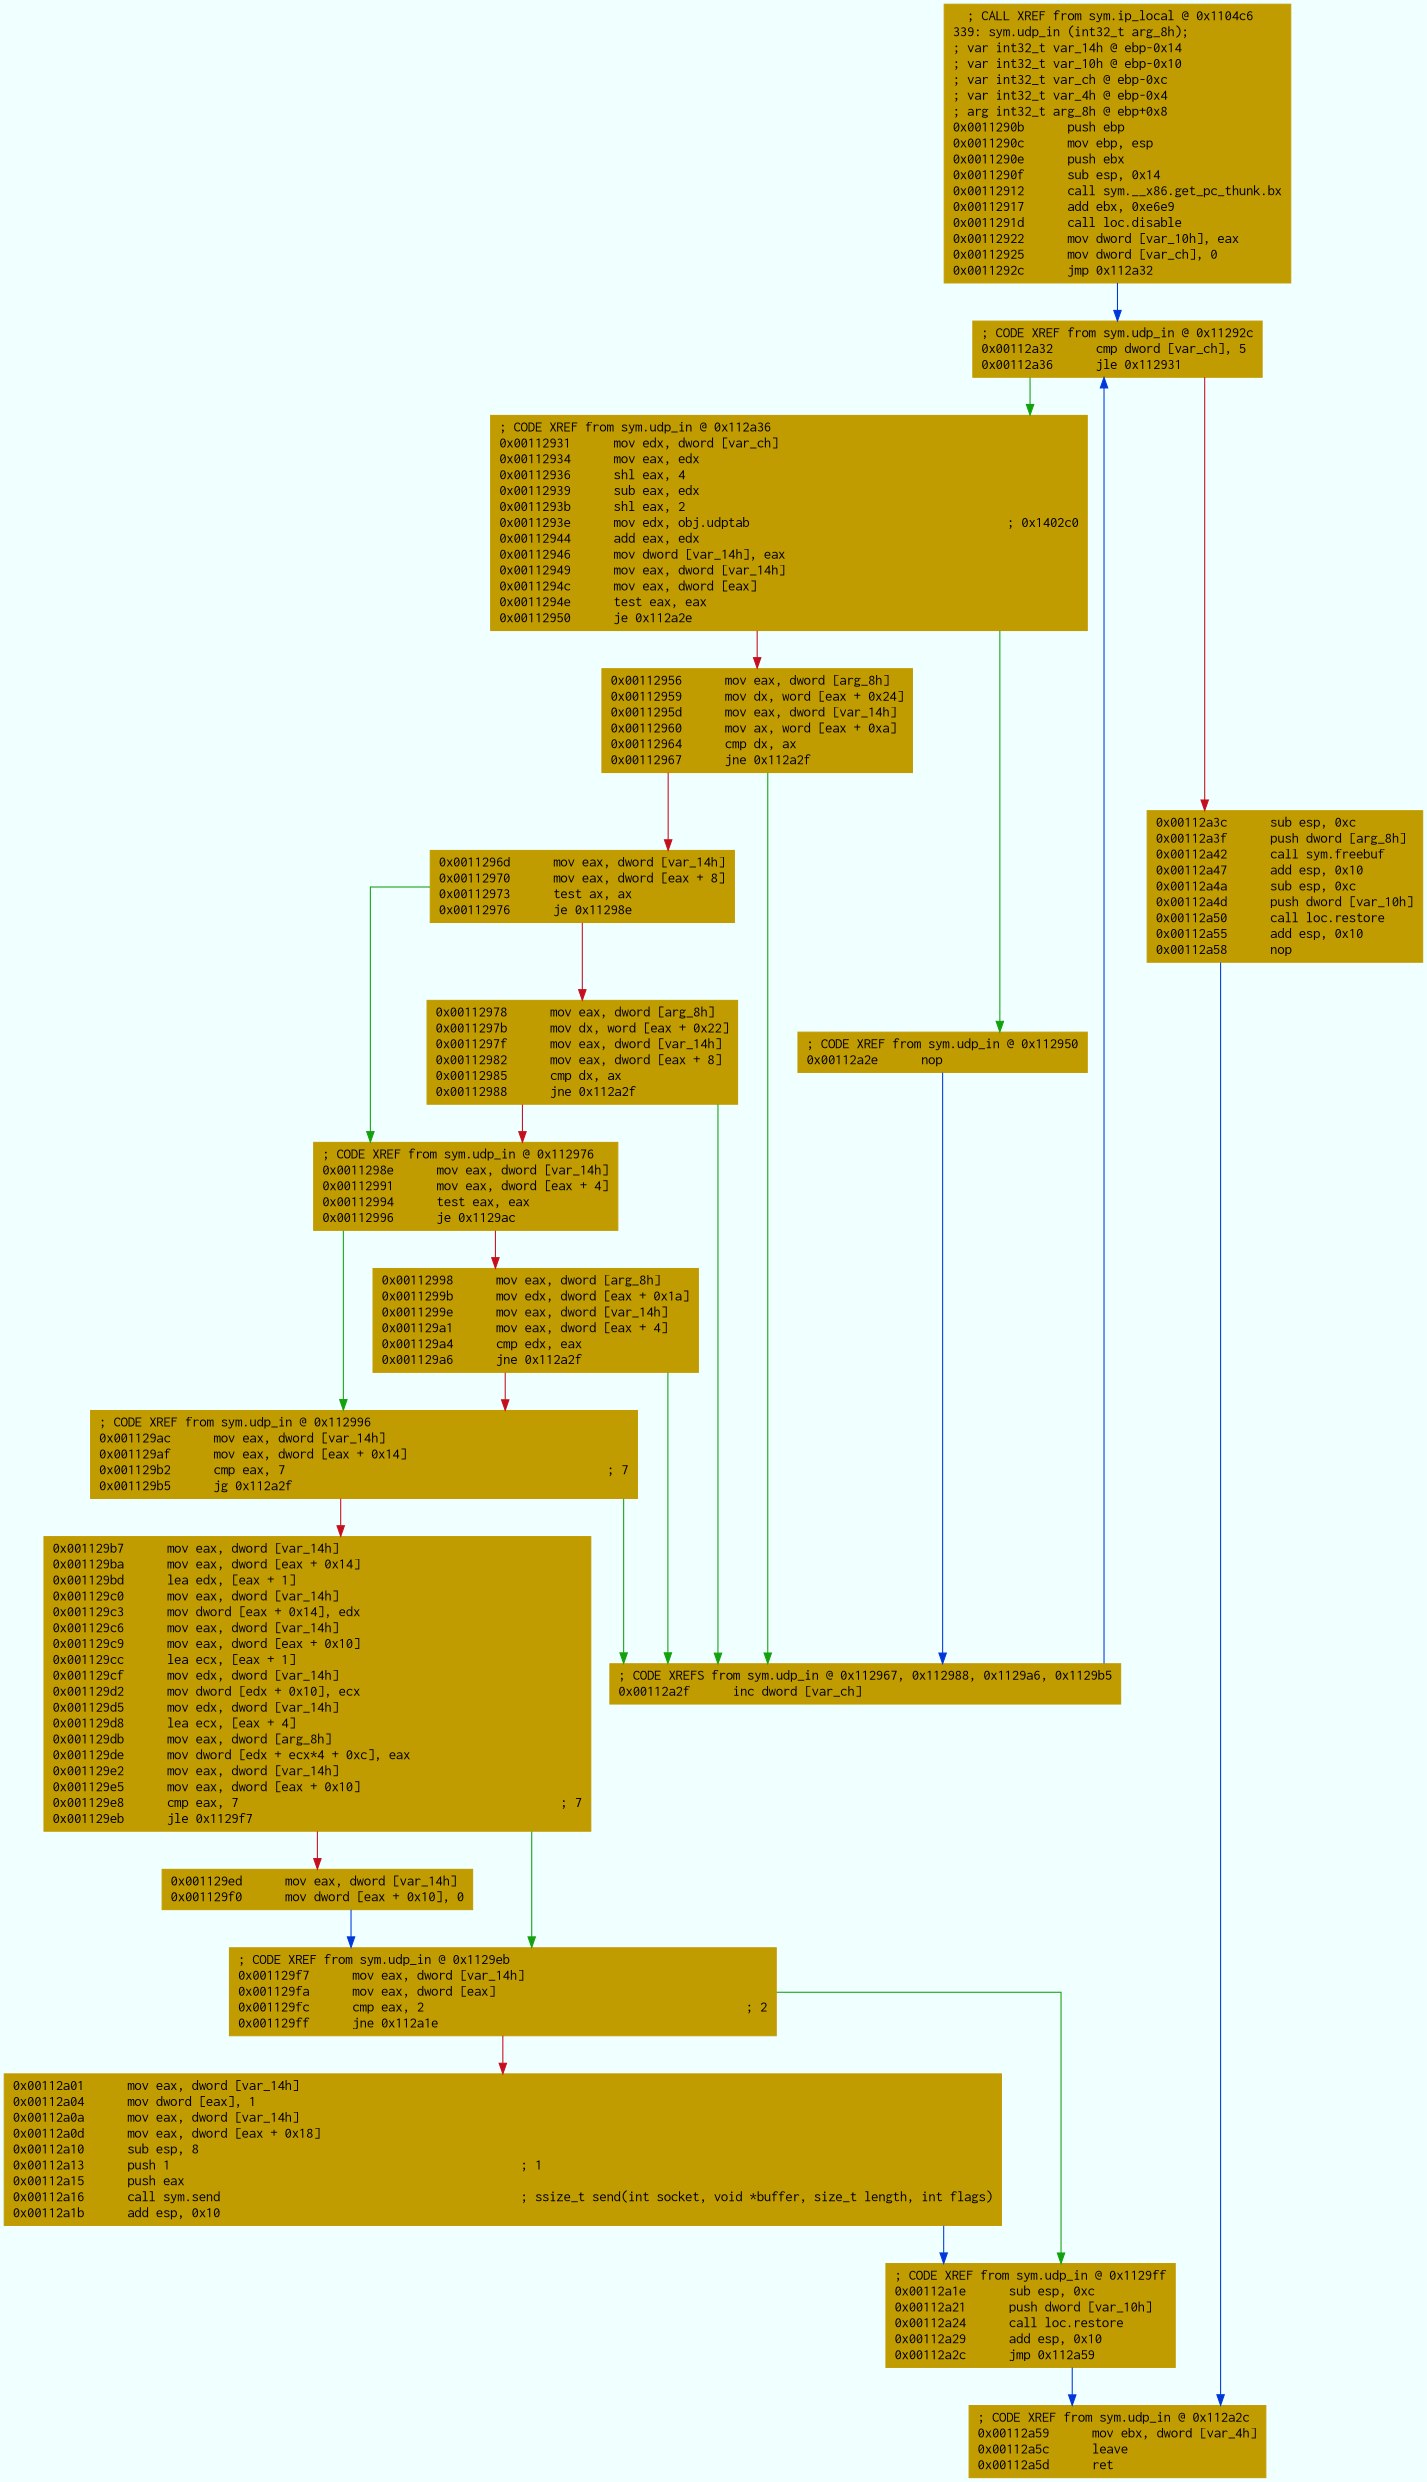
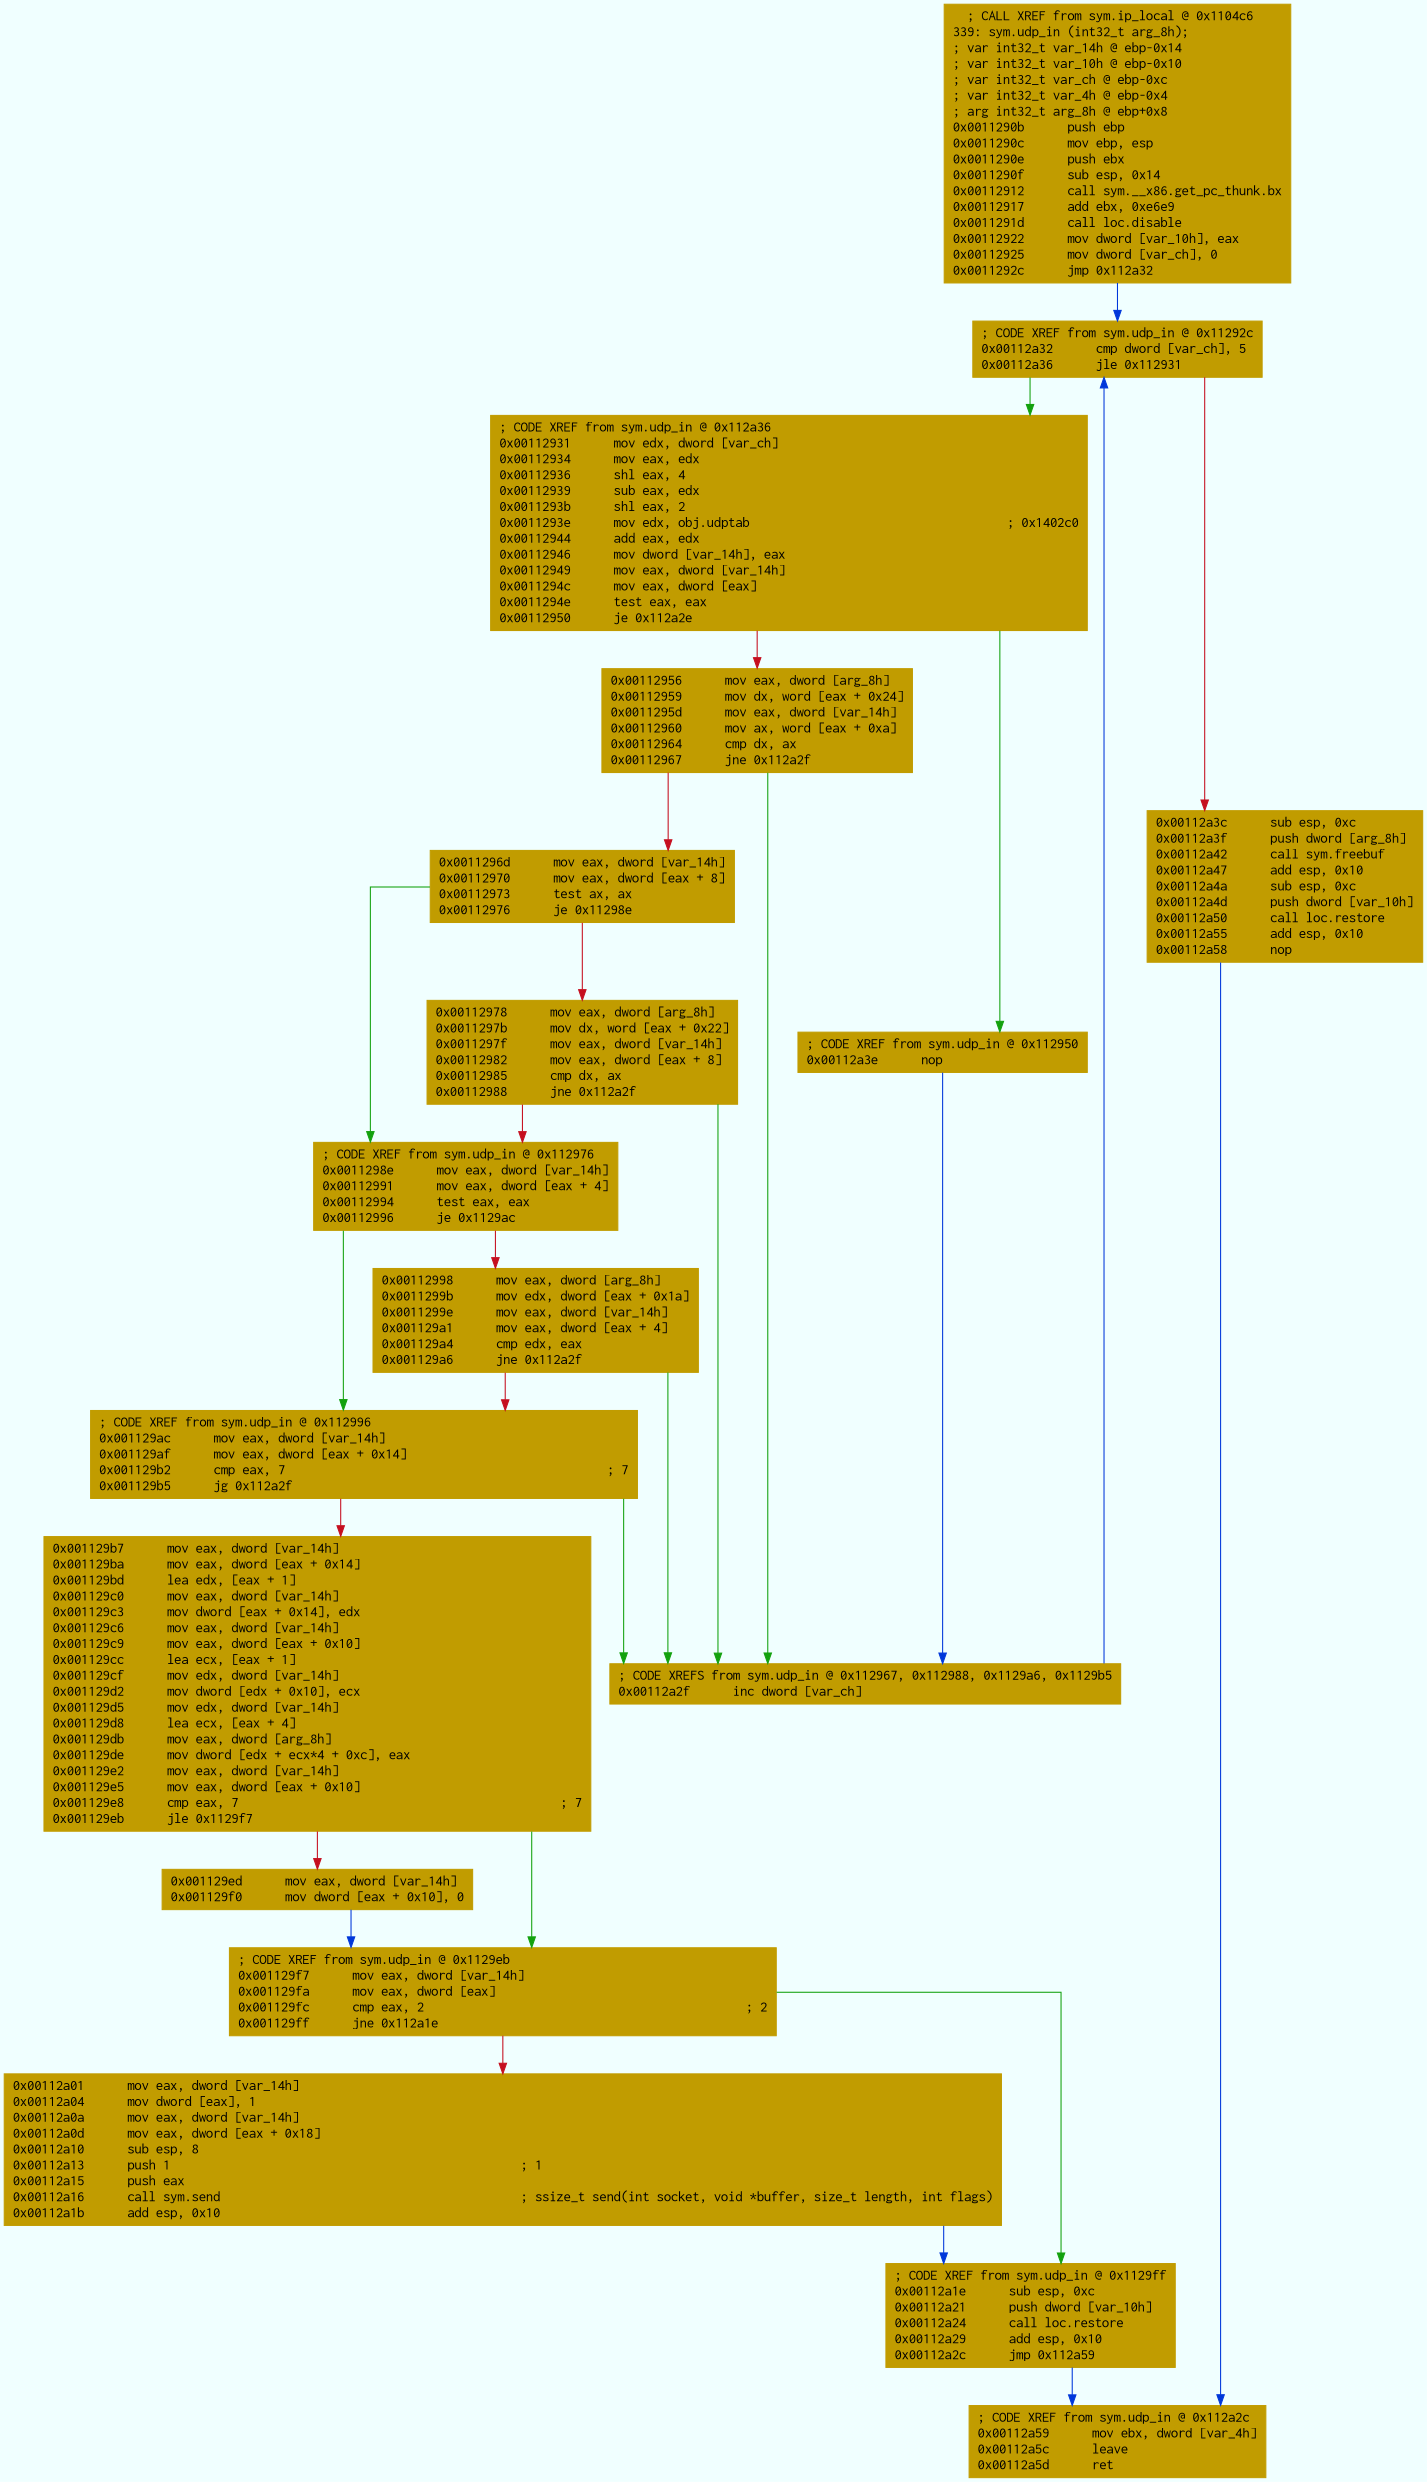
  digraph {
    bgcolor=azure
    fontname=Courier
    fontsize=8
    splines=ortho
    node [color="#c19c00" fillcolor="#c19c00" fontname=Courier shape=box style=filled]
    edge [arrowhead=normal color="#13a10e"]
    n1 [label="  ; CALL XREF from sym.ip_local @ 0x1104c6\l339: sym.udp_in (int32_t arg_8h);\l; var int32_t var_14h @ ebp-0x14\l; var int32_t var_10h @ ebp-0x10\l; var int32_t var_ch @ ebp-0xc\l; var int32_t var_4h @ ebp-0x4\l; arg int32_t arg_8h @ ebp+0x8\l0x0011290b      push ebp\l0x0011290c      mov ebp, esp\l0x0011290e      push ebx\l0x0011290f      sub esp, 0x14\l0x00112912      call sym.__x86.get_pc_thunk.bx\l0x00112917      add ebx, 0xe6e9\l0x0011291d      call loc.disable\l0x00112922      mov dword [var_10h], eax\l0x00112925      mov dword [var_ch], 0\l0x0011292c      jmp 0x112a32\l"]
    n2 [label="; CODE XREF from sym.udp_in @ 0x11292c\l0x00112a32      cmp dword [var_ch], 5\l0x00112a36      jle 0x112931\l"]
    n3 [label="; CODE XREF from sym.udp_in @ 0x112a36\l0x00112931      mov edx, dword [var_ch]\l0x00112934      mov eax, edx\l0x00112936      shl eax, 4\l0x00112939      sub eax, edx\l0x0011293b      shl eax, 2\l0x0011293e      mov edx, obj.udptab                                    ; 0x1402c0\l0x00112944      add eax, edx\l0x00112946      mov dword [var_14h], eax\l0x00112949      mov eax, dword [var_14h]\l0x0011294c      mov eax, dword [eax]\l0x0011294e      test eax, eax\l0x00112950      je 0x112a2e\l"]
    n4 [label="0x00112956      mov eax, dword [arg_8h]\l0x00112959      mov dx, word [eax + 0x24]\l0x0011295d      mov eax, dword [var_14h]\l0x00112960      mov ax, word [eax + 0xa]\l0x00112964      cmp dx, ax\l0x00112967      jne 0x112a2f\l"]
-   n5 [label="; CODE XREF from sym.udp_in @ 0x112950\l0x00112a2e      nop\l"]
+   n5 [label="; CODE XREF from sym.udp_in @ 0x112950\l0x00112a3e      nop\l"]
    n6 [label="0x0011296d      mov eax, dword [var_14h]\l0x00112970      mov eax, dword [eax + 8]\l0x00112973      test ax, ax\l0x00112976      je 0x11298e\l"]
    n7 [label="; CODE XREFS from sym.udp_in @ 0x112967, 0x112988, 0x1129a6, 0x1129b5\l0x00112a2f      inc dword [var_ch]\l"]
    n8 [label="0x00112978      mov eax, dword [arg_8h]\l0x0011297b      mov dx, word [eax + 0x22]\l0x0011297f      mov eax, dword [var_14h]\l0x00112982      mov eax, dword [eax + 8]\l0x00112985      cmp dx, ax\l0x00112988      jne 0x112a2f\l"]
    n9 [label="; CODE XREF from sym.udp_in @ 0x112976\l0x0011298e      mov eax, dword [var_14h]\l0x00112991      mov eax, dword [eax + 4]\l0x00112994      test eax, eax\l0x00112996      je 0x1129ac\l"]
    n10 [label="0x00112998      mov eax, dword [arg_8h]\l0x0011299b      mov edx, dword [eax + 0x1a]\l0x0011299e      mov eax, dword [var_14h]\l0x001129a1      mov eax, dword [eax + 4]\l0x001129a4      cmp edx, eax\l0x001129a6      jne 0x112a2f\l"]
    n11 [label="; CODE XREF from sym.udp_in @ 0x112996\l0x001129ac      mov eax, dword [var_14h]\l0x001129af      mov eax, dword [eax + 0x14]\l0x001129b2      cmp eax, 7                                             ; 7\l0x001129b5      jg 0x112a2f\l"]
    n12 [label="0x001129b7      mov eax, dword [var_14h]\l0x001129ba      mov eax, dword [eax + 0x14]\l0x001129bd      lea edx, [eax + 1]\l0x001129c0      mov eax, dword [var_14h]\l0x001129c3      mov dword [eax + 0x14], edx\l0x001129c6      mov eax, dword [var_14h]\l0x001129c9      mov eax, dword [eax + 0x10]\l0x001129cc      lea ecx, [eax + 1]\l0x001129cf      mov edx, dword [var_14h]\l0x001129d2      mov dword [edx + 0x10], ecx\l0x001129d5      mov edx, dword [var_14h]\l0x001129d8      lea ecx, [eax + 4]\l0x001129db      mov eax, dword [arg_8h]\l0x001129de      mov dword [edx + ecx*4 + 0xc], eax\l0x001129e2      mov eax, dword [var_14h]\l0x001129e5      mov eax, dword [eax + 0x10]\l0x001129e8      cmp eax, 7                                             ; 7\l0x001129eb      jle 0x1129f7\l"]
    n13 [label="0x001129ed      mov eax, dword [var_14h]\l0x001129f0      mov dword [eax + 0x10], 0\l"]
    n14 [label="; CODE XREF from sym.udp_in @ 0x1129eb\l0x001129f7      mov eax, dword [var_14h]\l0x001129fa      mov eax, dword [eax]\l0x001129fc      cmp eax, 2                                             ; 2\l0x001129ff      jne 0x112a1e\l"]
    n15 [label="0x00112a01      mov eax, dword [var_14h]\l0x00112a04      mov dword [eax], 1\l0x00112a0a      mov eax, dword [var_14h]\l0x00112a0d      mov eax, dword [eax + 0x18]\l0x00112a10      sub esp, 8\l0x00112a13      push 1                                                 ; 1\l0x00112a15      push eax\l0x00112a16      call sym.send                                          ; ssize_t send(int socket, void *buffer, size_t length, int flags)\l0x00112a1b      add esp, 0x10\l"]
    n16 [label="; CODE XREF from sym.udp_in @ 0x1129ff\l0x00112a1e      sub esp, 0xc\l0x00112a21      push dword [var_10h]\l0x00112a24      call loc.restore\l0x00112a29      add esp, 0x10\l0x00112a2c      jmp 0x112a59\l"]
    n17 [label="; CODE XREF from sym.udp_in @ 0x112a2c\l0x00112a59      mov ebx, dword [var_4h]\l0x00112a5c      leave\l0x00112a5d      ret\l"]
    n18 [label="0x00112a3c      sub esp, 0xc\l0x00112a3f      push dword [arg_8h]\l0x00112a42      call sym.freebuf\l0x00112a47      add esp, 0x10\l0x00112a4a      sub esp, 0xc\l0x00112a4d      push dword [var_10h]\l0x00112a50      call loc.restore\l0x00112a55      add esp, 0x10\l0x00112a58      nop\l"]
    n1 -> n2 [color="#0037da"]
    n2 -> n3
    n2 -> n18 [color="#c50f1f"]
    n3 -> n4 [color="#c50f1f"]
    n3 -> n5
    n4 -> n6 [color="#c50f1f"]
    n4 -> n7
    n5 -> n7 [color="#0037da"]
    n6 -> n8 [color="#c50f1f"]
    n6 -> n9
    n7 -> n2 [color="#0037da"]
    n8 -> n7
    n8 -> n9 [color="#c50f1f"]
    n9 -> n10 [color="#c50f1f"]
    n9 -> n11
    n10 -> n7
    n10 -> n11 [color="#c50f1f"]
    n11 -> n7
    n11 -> n12 [color="#c50f1f"]
    n12 -> n13 [color="#c50f1f"]
    n12 -> n14
    n13 -> n14 [color="#0037da"]
    n14 -> n15 [color="#c50f1f"]
    n14 -> n16
    n15 -> n16 [color="#0037da"]
    n16 -> n17 [color="#0037da"]
    n18 -> n17 [color="#0037da"]
  }
